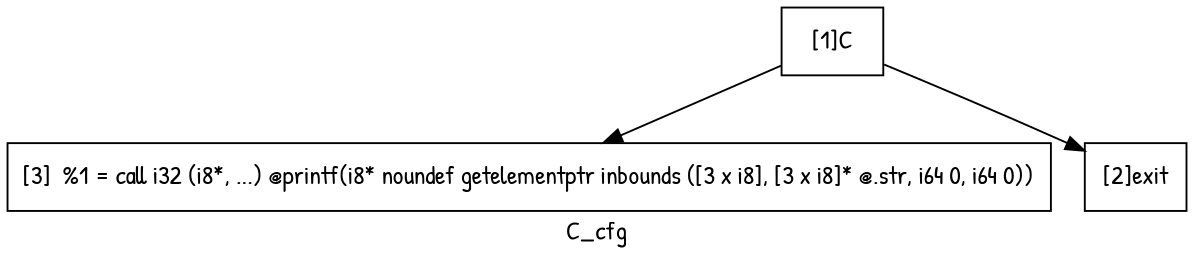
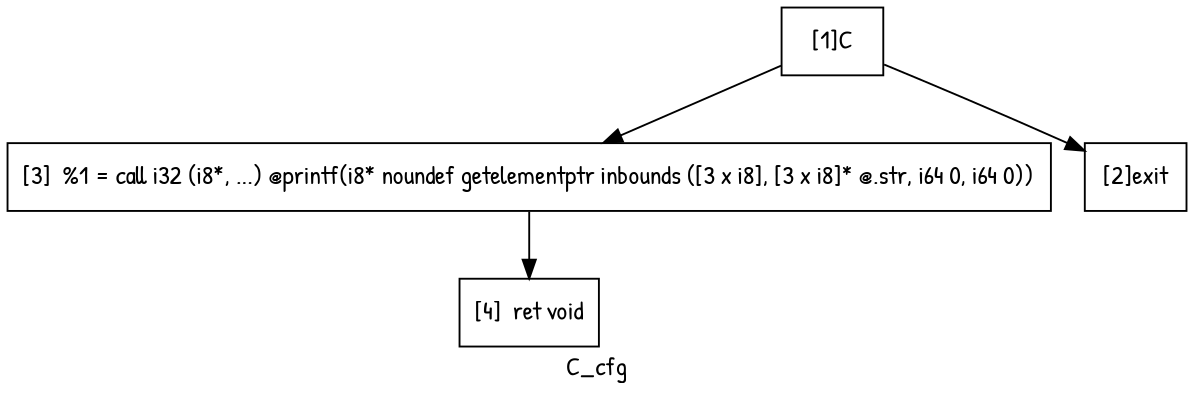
  digraph {
    fontname="Patrick Hand"
    label=C_cfg
    node [color=black fontname="Patrick Hand" shape=rectangle]
    edge [color=black fontname="Patrick Hand"]
    n1 [label="[1]C"]
    n2 [label="[3]  %1 = call i32 (i8*, ...) @printf(i8* noundef getelementptr inbounds ([3 x i8], [3 x i8]* @.str, i64 0, i64 0))"]
    n3 [label="[2]exit"]
+   n4 [label="[4]  ret void"]
    n1 -> n2
    n1 -> n3
+   n2 -> n4
  }
